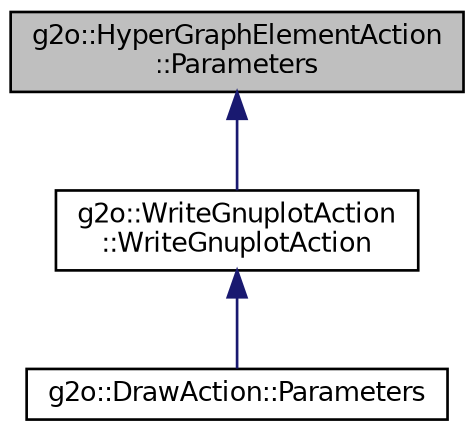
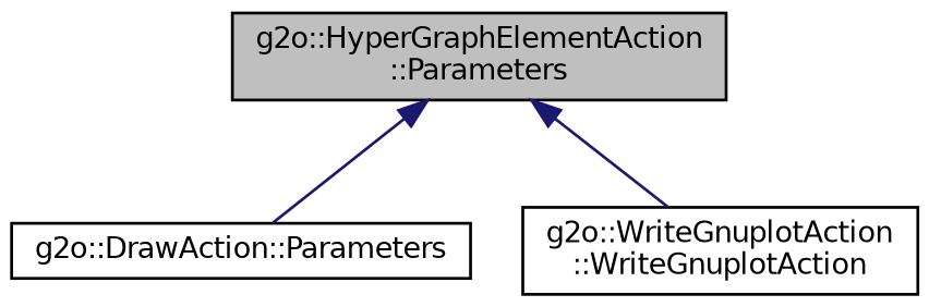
  digraph {
    node [color=black fillcolor=white fontname=Helvetica fontsize=10 shape=record style=filled]
    edge [color=midnightblue dir=back fontname=Helvetica fontsize=10 labelfontname=Helvetica labelfontsize=10 style=solid]
    n1 [fillcolor=grey75 fontcolor=black height=0.2 label="g2o::HyperGraphElementAction\l::Parameters" width=0.4]
    n2 [height=0.2 label="g2o::DrawAction::Parameters" width=0.4]
    n3 [height=0.2 label="g2o::WriteGnuplotAction\l::WriteGnuplotAction" width=0.4]
-   n3 -> n2
+   n1 -> n2
    n1 -> n3
  }
